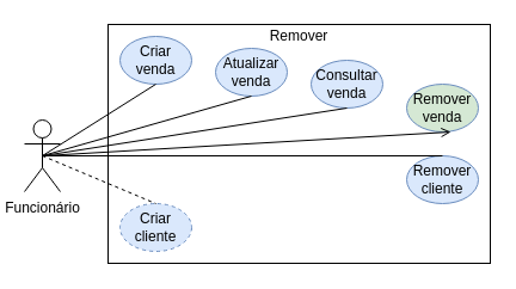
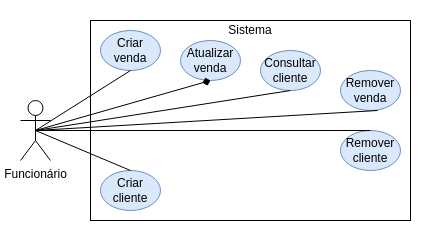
  <mxCell id="0" />
  <mxCell id="1" parent="0" />
  <mxCell id="2" value="Funcionário" style="shape=umlActor;verticalLabelPosition=bottom;verticalAlign=top;html=1;outlineConnect=0;" vertex="1" parent="1"><mxGeometry x="20" y="100" width="30" height="60" as="geometry" /></mxCell>
  <mxCell id="3" value="" style="rounded=0;whiteSpace=wrap;html=1;" vertex="1" parent="1"><mxGeometry x="90" width="320" height="200" as="geometry" y="20" /></mxCell>
- <mxCell id="4" value="Remover" style="text;html=1;strokeColor=none;fillColor=none;align=center;verticalAlign=middle;whiteSpace=wrap;rounded=0;" vertex="1" parent="1"><mxGeometry x="220" width="60" height="20" as="geometry" y="20" /></mxCell>
+ <mxCell id="4" value="Sistema" style="text;html=1;strokeColor=none;fillColor=none;align=center;verticalAlign=middle;whiteSpace=wrap;rounded=0;" vertex="1" parent="1"><mxGeometry x="220" width="60" height="20" as="geometry" y="20" /></mxCell>
  <mxCell id="5" value="Criar venda" style="ellipse;whiteSpace=wrap;html=1;fillColor=#dae8fc;strokeColor=#6c8ebf;" vertex="1" parent="1"><mxGeometry x="100" y="30" width="60" height="40" as="geometry" /></mxCell>
  <mxCell id="6" value="Atualizar venda" style="ellipse;whiteSpace=wrap;html=1;fillColor=#dae8fc;strokeColor=#6c8ebf;" vertex="1" parent="1"><mxGeometry x="180" y="40" width="60" height="40" as="geometry" /></mxCell>
- <mxCell id="7" value="Consultar venda" style="ellipse;whiteSpace=wrap;html=1;fillColor=#dae8fc;strokeColor=#6c8ebf;" vertex="1" parent="1"><mxGeometry x="260" y="50" width="60" height="40" as="geometry" /></mxCell>
- <mxCell id="8" value="Remover venda" style="ellipse;whiteSpace=wrap;html=1;fillColor=#d5e8d4;strokeColor=#6c8ebf;" vertex="1" parent="1"><mxGeometry x="340" y="70" width="60" height="40" as="geometry" /></mxCell>
- <mxCell id="9" value="Criar cliente" style="ellipse;whiteSpace=wrap;html=1;fillColor=#dae8fc;strokeColor=#6c8ebf;dashed=1;" vertex="1" parent="1"><mxGeometry x="100" y="170" width="60" height="40" as="geometry" /></mxCell>
+ <mxCell id="7" value="Consultar cliente" style="ellipse;whiteSpace=wrap;html=1;fillColor=#dae8fc;strokeColor=#6c8ebf;" vertex="1" parent="1"><mxGeometry x="260" y="50" width="60" height="40" as="geometry" /></mxCell>
+ <mxCell id="8" value="Remover venda" style="ellipse;whiteSpace=wrap;html=1;fillColor=#dae8fc;strokeColor=#6c8ebf;" vertex="1" parent="1"><mxGeometry x="340" y="70" width="60" height="40" as="geometry" /></mxCell>
+ <mxCell id="9" value="Criar cliente" style="ellipse;whiteSpace=wrap;html=1;fillColor=#dae8fc;strokeColor=#6c8ebf;" vertex="1" parent="1"><mxGeometry x="100" y="170" width="60" height="40" as="geometry" /></mxCell>
  <mxCell id="10" value="Remover cliente" style="ellipse;whiteSpace=wrap;html=1;fillColor=#dae8fc;strokeColor=#6c8ebf;" vertex="1" parent="1"><mxGeometry x="340" y="130" width="60" height="40" as="geometry" /></mxCell>
  <mxCell id="11" value="" style="endArrow=none;html=1;rounded=0;exitX=0.5;exitY=0.5;exitDx=0;exitDy=0;exitPerimeter=0;entryX=0.5;entryY=1;entryDx=0;entryDy=0;" edge="1" parent="1" source="2" target="5"><mxGeometry width="50" height="50" relative="1" as="geometry"><mxPoint x="110" y="300" as="sourcePoint" /><mxPoint x="160" y="250" as="targetPoint" /></mxGeometry></mxCell>
- <mxCell id="12" value="" style="endArrow=none;html=1;rounded=0;exitX=0.5;exitY=0.5;exitDx=0;exitDy=0;exitPerimeter=0;entryX=0.5;entryY=1;entryDx=0;entryDy=0;" edge="1" parent="1" source="2" target="6"><mxGeometry width="50" height="50" relative="1" as="geometry"><mxPoint x="45" y="150.98" as="sourcePoint" /><mxPoint x="140" y="80" as="targetPoint" /></mxGeometry></mxCell>
+ <mxCell id="12" value="" style="endArrow=diamond;html=1;rounded=0;exitX=0.5;exitY=0.5;exitDx=0;exitDy=0;exitPerimeter=0;entryX=0.5;entryY=1;entryDx=0;entryDy=0;" edge="1" parent="1" source="2" target="6"><mxGeometry width="50" height="50" relative="1" as="geometry"><mxPoint x="45" y="150.98" as="sourcePoint" /><mxPoint x="140" y="80" as="targetPoint" /></mxGeometry></mxCell>
  <mxCell id="13" value="" style="endArrow=none;html=1;rounded=0;exitX=0.5;exitY=0.5;exitDx=0;exitDy=0;exitPerimeter=0;entryX=0.5;entryY=1;entryDx=0;entryDy=0;" edge="1" parent="1" source="2" target="7"><mxGeometry width="50" height="50" relative="1" as="geometry"><mxPoint x="45" y="140" as="sourcePoint" /><mxPoint x="140" y="80" as="targetPoint" /></mxGeometry></mxCell>
- <mxCell id="14" value="" style="endArrow=open;html=1;rounded=0;exitX=0.5;exitY=0.5;exitDx=0;exitDy=0;exitPerimeter=0;entryX=0.617;entryY=1;entryDx=0;entryDy=0;entryPerimeter=0;" edge="1" parent="1" source="2" target="8"><mxGeometry width="50" height="50" relative="1" as="geometry"><mxPoint x="45" y="140" as="sourcePoint" /><mxPoint x="300" y="100" as="targetPoint" /></mxGeometry></mxCell>
+ <mxCell id="14" value="" style="endArrow=none;html=1;rounded=0;exitX=0.5;exitY=0.5;exitDx=0;exitDy=0;exitPerimeter=0;entryX=0.617;entryY=1;entryDx=0;entryDy=0;entryPerimeter=0;" edge="1" parent="1" source="2" target="8"><mxGeometry width="50" height="50" relative="1" as="geometry"><mxPoint x="45" y="140" as="sourcePoint" /><mxPoint x="300" y="100" as="targetPoint" /></mxGeometry></mxCell>
  <mxCell id="15" value="" style="endArrow=none;html=1;rounded=0;exitX=0.5;exitY=0.5;exitDx=0;exitDy=0;exitPerimeter=0;entryX=0.5;entryY=0;entryDx=0;entryDy=0;" edge="1" parent="1" source="2" target="10"><mxGeometry width="50" height="50" relative="1" as="geometry"><mxPoint x="45" y="140" as="sourcePoint" /><mxPoint x="387.02" y="120" as="targetPoint" /></mxGeometry></mxCell>
- <mxCell id="16" value="" style="endArrow=none;html=1;rounded=0;exitX=0.5;exitY=0.5;exitDx=0;exitDy=0;exitPerimeter=0;entryX=0.5;entryY=0;entryDx=0;entryDy=0;dashed=1;" edge="1" parent="1" source="2" target="9"><mxGeometry width="50" height="50" relative="1" as="geometry"><mxPoint x="45" y="140" as="sourcePoint" /><mxPoint x="220" y="170" as="targetPoint" /></mxGeometry></mxCell>
+ <mxCell id="16" value="" style="endArrow=none;html=1;rounded=0;exitX=0.5;exitY=0.5;exitDx=0;exitDy=0;exitPerimeter=0;entryX=0.5;entryY=0;entryDx=0;entryDy=0;" edge="1" parent="1" source="2" target="9"><mxGeometry width="50" height="50" relative="1" as="geometry"><mxPoint x="45" y="140" as="sourcePoint" /><mxPoint x="220" y="170" as="targetPoint" /></mxGeometry></mxCell>
